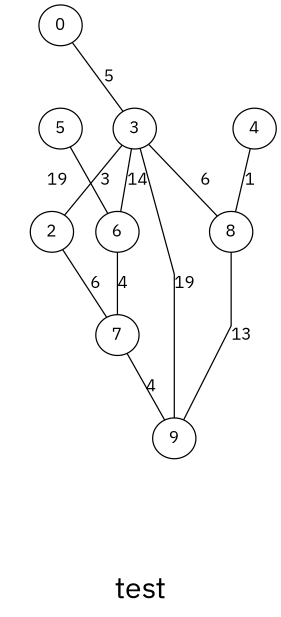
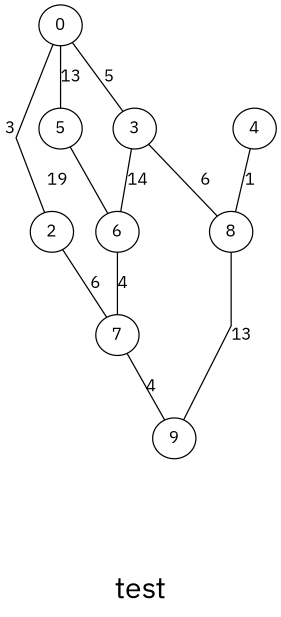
  graph {
    fontname="IBM Plex Sans"
    fontsize=24
    label="\ntest\n"
    splines=false
    node [fontname="IBM Plex Sans" shape=ellipse]
    edge [fontname="IBM Plex Sans"]
    0 [height=0.3 width=0.3]
    2 [height=0.3 width=0.3]
    3 [height=0.3 width=0.3]
    5 [height=0.3 width=0.3]
    7 [height=0.3 width=0.3]
    8 [height=0.3 width=0.3]
    9 [height=0.3 width=0.3]
    6 [height=0.3 width=0.3]
    4 [height=0.3 width=0.3]
-   3 -- 2 [label=3]
+   0 -- 2 [label=3]
    0 -- 3 [label=5]
+   0 -- 5 [label=13]
    2 -- 7 [label=6]
    3 -- 8 [label=6]
-   3 -- 9 [label=19]
    3 -- 6 [label=14]
    5 -- 6 [label=19]
    7 -- 9 [label=4]
    8 -- 9 [label=13]
    6 -- 7 [label=4]
    4 -- 8 [label=1]
  }
